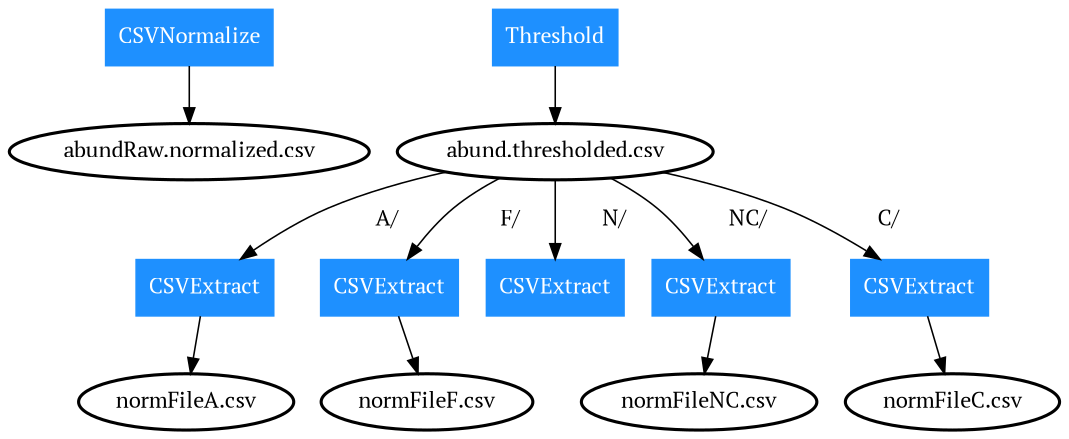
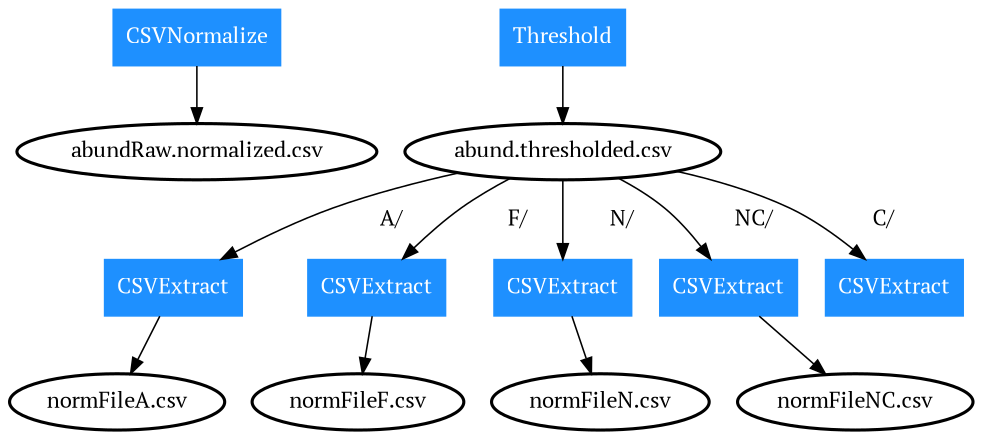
  digraph {
    fontname="PT Serif"
    node [fontname="PT Serif" style=filled]
    edge [fontname="PT Serif"]
    n1 [color=dodgerblue1 fontcolor=white label=CSVNormalize shape=box]
    n2 [label="abundRaw.normalized.csv" style=bold]
    n3 [color=dodgerblue1 fontcolor=white label=Threshold shape=box]
    n4 [label="abund.thresholded.csv" style=bold]
    n5 [color=dodgerblue1 fontcolor=white label=CSVExtract shape=box]
    n6 [color=dodgerblue1 fontcolor=white label=CSVExtract shape=box]
    n7 [color=dodgerblue1 fontcolor=white label=CSVExtract shape=box]
    n8 [color=dodgerblue1 fontcolor=white label=CSVExtract shape=box]
    n9 [color=dodgerblue1 fontcolor=white label=CSVExtract shape=box]
    n10 [label="normFileA.csv" style=bold]
    n11 [label="normFileF.csv" style=bold]
+   n12 [label="normFileN.csv" style=bold]
    n13 [label="normFileNC.csv" style=bold]
-   n14 [label="normFileC.csv" style=bold]
    n1 -> n2
    n3 -> n4
    n4 -> n5 [label="	A/	"]
    n4 -> n6 [label="	F/	"]
    n4 -> n7 [label="	N/	"]
    n4 -> n8 [label="	NC/	"]
    n4 -> n9 [label="	C/	"]
    n5 -> n10
    n6 -> n11
+   n7 -> n12
    n8 -> n13
-   n9 -> n14
  }
